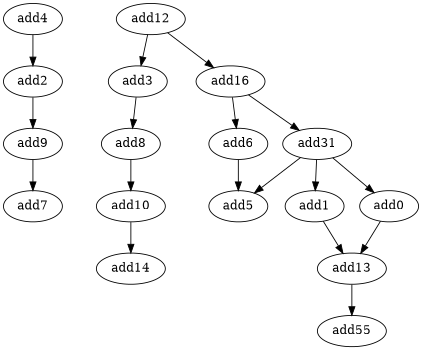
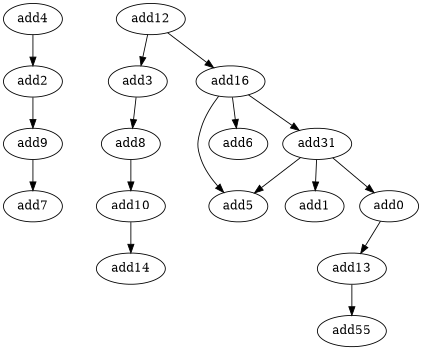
  strict digraph {
    node [opcode=add]
    add9
    add7
    add10
    add14
    add4
    add2
    n7 [label=add55]
    n8 [label=add31]
    add5
    add1
    add0
    add13
    add12
    add3
    add16
    add8
    add6
    add9 -> add7
    add10 -> add14
    add4 -> add2
    add2 -> add9
    n8 -> add5
    n8 -> add1
    n8 -> add0
-   add1 -> add13
    add0 -> add13
    add13 -> n7
    add12 -> add3
    add12 -> add16
    add3 -> add8
    add16 -> n8
    add16 -> add6
    add8 -> add10
-   add6 -> add5
+   add16 -> add5
  }
